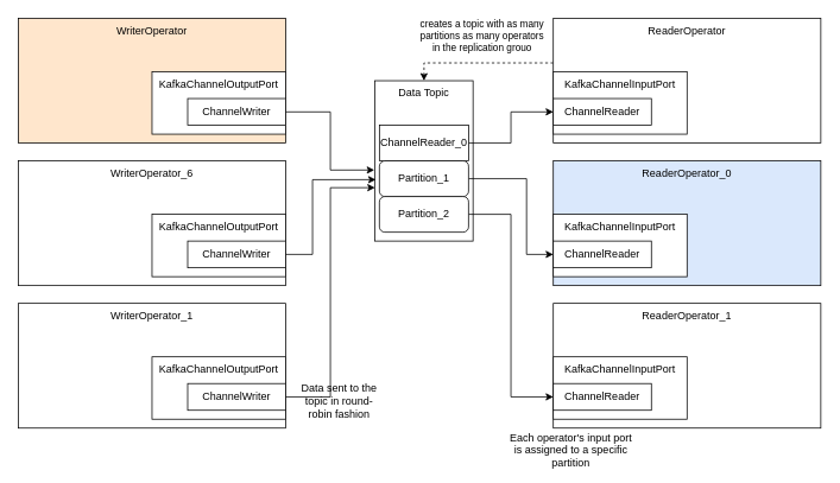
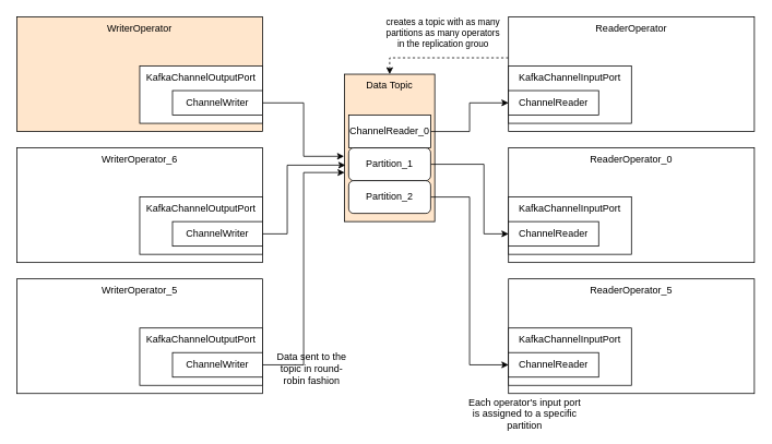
  <mxCell id="0" />
  <mxCell id="1" parent="0" />
  <mxCell id="2" value="WriterOperator" style="rounded=0;whiteSpace=wrap;html=1;verticalAlign=top;fillColor=#ffe6cc;" vertex="1" parent="1"><mxGeometry x="20" y="20" width="300" height="140" as="geometry" /></mxCell>
  <mxCell id="3" value="KafkaChannelOutputPort" style="rounded=0;whiteSpace=wrap;html=1;verticalAlign=top;" vertex="1" parent="1"><mxGeometry x="170" y="80" width="150" height="70" as="geometry" /></mxCell>
  <mxCell id="4" value="ChannelWriter" style="rounded=0;whiteSpace=wrap;html=1;" vertex="1" parent="1"><mxGeometry x="210" y="110" width="110" height="30" as="geometry" /></mxCell>
  <mxCell id="5" value="WriterOperator_6" style="rounded=0;whiteSpace=wrap;html=1;verticalAlign=top;" vertex="1" parent="1"><mxGeometry x="20" y="180" width="300" height="140" as="geometry" /></mxCell>
  <mxCell id="6" value="KafkaChannelOutputPort" style="rounded=0;whiteSpace=wrap;html=1;verticalAlign=top;" vertex="1" parent="1"><mxGeometry x="170" y="240" width="150" height="70" as="geometry" /></mxCell>
  <mxCell id="7" value="ChannelWriter" style="rounded=0;whiteSpace=wrap;html=1;" vertex="1" parent="1"><mxGeometry x="210" y="270" width="110" height="30" as="geometry" /></mxCell>
- <mxCell id="8" value="WriterOperator_1" style="rounded=0;whiteSpace=wrap;html=1;verticalAlign=top;" vertex="1" parent="1"><mxGeometry x="20" y="340" width="300" height="140" as="geometry" /></mxCell>
+ <mxCell id="8" value="WriterOperator_5" style="rounded=0;whiteSpace=wrap;html=1;verticalAlign=top;" vertex="1" parent="1"><mxGeometry x="20" y="340" width="300" height="140" as="geometry" /></mxCell>
  <mxCell id="9" value="KafkaChannelOutputPort" style="rounded=0;whiteSpace=wrap;html=1;verticalAlign=top;" vertex="1" parent="1"><mxGeometry x="170" y="400" width="150" height="70" as="geometry" /></mxCell>
  <mxCell id="10" value="ChannelWriter" style="rounded=0;whiteSpace=wrap;html=1;" vertex="1" parent="1"><mxGeometry x="210" y="430" width="110" height="30" as="geometry" /></mxCell>
  <mxCell id="11" value="creates a topic with as many&lt;br&gt;partitions as many operators&lt;br&gt;in the replication grouo" style="edgeStyle=orthogonalEdgeStyle;rounded=0;orthogonalLoop=1;jettySize=auto;html=1;entryX=0.5;entryY=0;entryDx=0;entryDy=0;dashed=1;" edge="1" parent="1" source="12" target="21"><mxGeometry x="-0.03" y="-30" relative="1" as="geometry"><Array as="points"><mxPoint x="475" y="70" /></Array><mxPoint as="offset" /></mxGeometry></mxCell>
  <mxCell id="12" value="ReaderOperator" style="rounded=0;whiteSpace=wrap;html=1;verticalAlign=top;" vertex="1" parent="1"><mxGeometry x="620" y="20" width="300" height="140" as="geometry" /></mxCell>
  <mxCell id="13" value="KafkaChannelInputPort" style="rounded=0;whiteSpace=wrap;html=1;verticalAlign=top;" vertex="1" parent="1"><mxGeometry x="620" y="80" width="150" height="70" as="geometry" /></mxCell>
  <mxCell id="14" value="ChannelReader" style="rounded=0;whiteSpace=wrap;html=1;" vertex="1" parent="1"><mxGeometry x="620" y="110" width="110" height="30" as="geometry" /></mxCell>
- <mxCell id="15" value="ReaderOperator_0" style="rounded=0;whiteSpace=wrap;html=1;verticalAlign=top;fillColor=#dae8fc;" vertex="1" parent="1"><mxGeometry x="620" y="180" width="300" height="140" as="geometry" /></mxCell>
+ <mxCell id="15" value="ReaderOperator_0" style="rounded=0;whiteSpace=wrap;html=1;verticalAlign=top;" vertex="1" parent="1"><mxGeometry x="620" y="180" width="300" height="140" as="geometry" /></mxCell>
  <mxCell id="16" value="KafkaChannelInputPort" style="rounded=0;whiteSpace=wrap;html=1;verticalAlign=top;" vertex="1" parent="1"><mxGeometry x="620" y="240" width="150" height="70" as="geometry" /></mxCell>
  <mxCell id="17" value="ChannelReader" style="rounded=0;whiteSpace=wrap;html=1;" vertex="1" parent="1"><mxGeometry x="620" y="270" width="110" height="30" as="geometry" /></mxCell>
- <mxCell id="18" value="ReaderOperator_1" style="rounded=0;whiteSpace=wrap;html=1;verticalAlign=top;" vertex="1" parent="1"><mxGeometry x="620" y="340" width="300" height="140" as="geometry" /></mxCell>
+ <mxCell id="18" value="ReaderOperator_5" style="rounded=0;whiteSpace=wrap;html=1;verticalAlign=top;" vertex="1" parent="1"><mxGeometry x="620" y="340" width="300" height="140" as="geometry" /></mxCell>
  <mxCell id="19" value="KafkaChannelInputPort" style="rounded=0;whiteSpace=wrap;html=1;verticalAlign=top;" vertex="1" parent="1"><mxGeometry x="620" y="400" width="150" height="70" as="geometry" /></mxCell>
  <mxCell id="20" value="ChannelReader" style="rounded=0;whiteSpace=wrap;html=1;" vertex="1" parent="1"><mxGeometry x="620" y="430" width="110" height="30" as="geometry" /></mxCell>
- <mxCell id="21" value="Data Topic" style="rounded=0;whiteSpace=wrap;html=1;verticalAlign=top;" vertex="1" parent="1"><mxGeometry x="420" y="90" width="110" height="180" as="geometry" /></mxCell>
+ <mxCell id="21" value="Data Topic" style="rounded=0;whiteSpace=wrap;html=1;verticalAlign=top;fillColor=#ffe6cc;" vertex="1" parent="1"><mxGeometry x="420" y="90" width="110" height="180" as="geometry" /></mxCell>
  <mxCell id="22" style="edgeStyle=orthogonalEdgeStyle;rounded=0;orthogonalLoop=1;jettySize=auto;html=1;entryX=0;entryY=0.5;entryDx=0;entryDy=0;" edge="1" parent="1" source="23" target="14"><mxGeometry relative="1" as="geometry" /></mxCell>
  <mxCell id="23" value="ChannelReader_0" style="rounded=0;whiteSpace=wrap;html=1;verticalAlign=middle;" vertex="1" parent="1"><mxGeometry x="425" y="140" width="100" height="40" as="geometry" /></mxCell>
  <mxCell id="24" style="edgeStyle=orthogonalEdgeStyle;rounded=0;orthogonalLoop=1;jettySize=auto;html=1;entryX=0;entryY=0.5;entryDx=0;entryDy=0;" edge="1" parent="1" source="25" target="17"><mxGeometry relative="1" as="geometry"><Array as="points"><mxPoint x="590" y="200" /><mxPoint x="590" y="285" /></Array></mxGeometry></mxCell>
  <mxCell id="25" value="Partition_1" style="whiteSpace=wrap;html=1;verticalAlign=middle;rounded=1;" vertex="1" parent="1"><mxGeometry x="425" y="180" width="100" height="40" as="geometry" /></mxCell>
  <mxCell id="26" style="edgeStyle=orthogonalEdgeStyle;rounded=0;orthogonalLoop=1;jettySize=auto;html=1;entryX=0;entryY=0.5;entryDx=0;entryDy=0;" edge="1" parent="1" source="27" target="20"><mxGeometry relative="1" as="geometry" /></mxCell>
  <mxCell id="27" value="Partition_2" style="whiteSpace=wrap;html=1;verticalAlign=middle;rounded=1;" vertex="1" parent="1"><mxGeometry x="425" y="220" width="100" height="40" as="geometry" /></mxCell>
  <mxCell id="28" style="edgeStyle=orthogonalEdgeStyle;rounded=0;orthogonalLoop=1;jettySize=auto;html=1;entryX=-0.006;entryY=0.557;entryDx=0;entryDy=0;entryPerimeter=0;" edge="1" parent="1" source="4" target="21"><mxGeometry relative="1" as="geometry" /></mxCell>
  <mxCell id="29" style="edgeStyle=orthogonalEdgeStyle;rounded=0;orthogonalLoop=1;jettySize=auto;html=1;entryX=0.009;entryY=0.617;entryDx=0;entryDy=0;entryPerimeter=0;" edge="1" parent="1" source="7" target="21"><mxGeometry relative="1" as="geometry"><Array as="points"><mxPoint x="350" y="285" /><mxPoint x="350" y="201" /></Array></mxGeometry></mxCell>
  <mxCell id="30" style="edgeStyle=orthogonalEdgeStyle;rounded=0;orthogonalLoop=1;jettySize=auto;html=1;entryX=0;entryY=0.667;entryDx=0;entryDy=0;entryPerimeter=0;" edge="1" parent="1" source="10" target="21"><mxGeometry relative="1" as="geometry" /></mxCell>
  <mxCell id="31" value="Data sent to the topic in round-robin fashion" style="text;html=1;strokeColor=none;fillColor=none;align=center;verticalAlign=middle;whiteSpace=wrap;rounded=0;" vertex="1" parent="1"><mxGeometry x="330" y="435" width="100" height="30" as="geometry" /></mxCell>
  <mxCell id="32" value="Each operator's input port is assigned to a specific partition" style="text;html=1;strokeColor=none;fillColor=none;align=center;verticalAlign=middle;whiteSpace=wrap;rounded=0;" vertex="1" parent="1"><mxGeometry x="570" y="490" width="140" height="30" as="geometry" /></mxCell>
